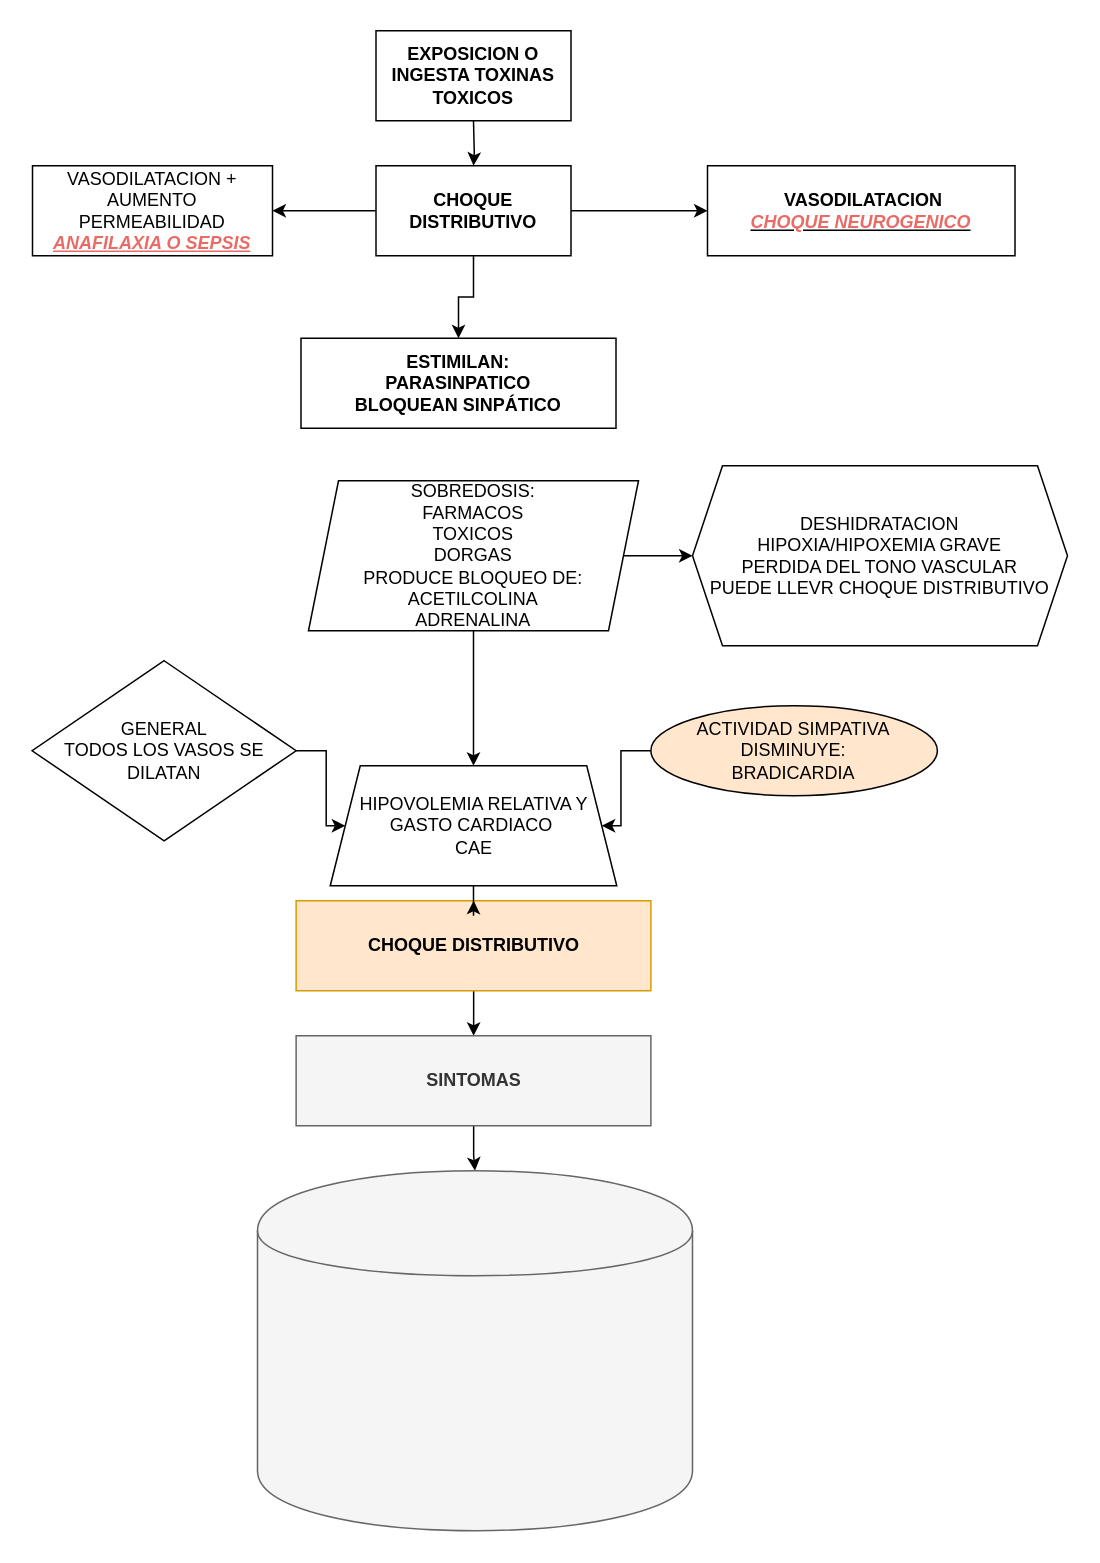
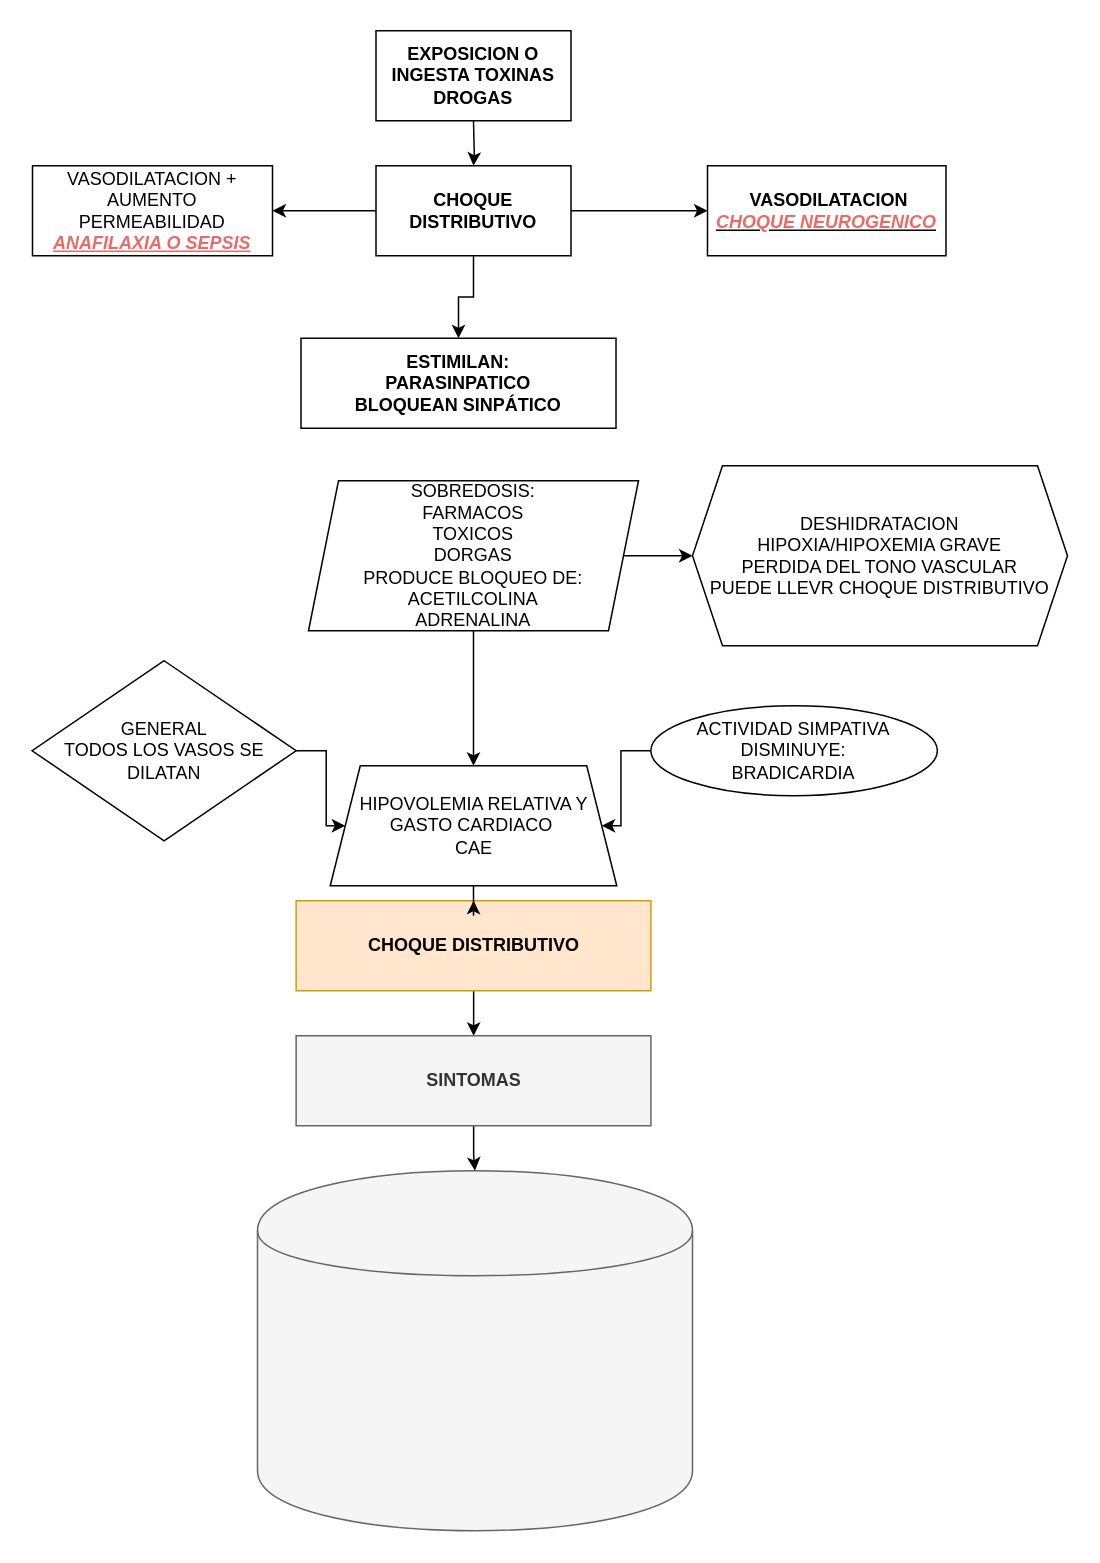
  <mxCell id="0" />
  <mxCell id="1" parent="0" />
  <mxCell id="2" value="" style="edgeStyle=orthogonalEdgeStyle;rounded=0;orthogonalLoop=1;jettySize=auto;html=1;" edge="1" parent="1" source="5" target="6"><mxGeometry relative="1" as="geometry" /></mxCell>
  <mxCell id="3" value="" style="edgeStyle=orthogonalEdgeStyle;rounded=0;orthogonalLoop=1;jettySize=auto;html=1;" edge="1" parent="1" source="5" target="7"><mxGeometry relative="1" as="geometry" /></mxCell>
  <mxCell id="4" value="" style="edgeStyle=orthogonalEdgeStyle;rounded=0;orthogonalLoop=1;jettySize=auto;html=1;" edge="1" parent="1" source="5" target="10"><mxGeometry relative="1" as="geometry" /></mxCell>
  <mxCell id="5" value="&lt;b&gt;CHOQUE DISTRIBUTIVO&lt;/b&gt;" style="whiteSpace=wrap;html=1;" vertex="1" parent="1"><mxGeometry x="250" y="110" width="130" height="60" as="geometry" /></mxCell>
- <mxCell id="6" value="&lt;b&gt;&amp;nbsp;VASODILATACION&lt;br&gt;&lt;i&gt;&lt;u&gt;&lt;font color=&quot;#ea6b66&quot;&gt;CHOQUE NEUROGENICO&lt;/font&gt;&lt;/u&gt;&lt;/i&gt;&lt;br&gt;&lt;/b&gt;" style="whiteSpace=wrap;html=1;" vertex="1" parent="1"><mxGeometry x="471" y="110" width="205" height="60" as="geometry" /></mxCell>
+ <mxCell id="6" value="&lt;b&gt;&amp;nbsp;VASODILATACION&lt;br&gt;&lt;i&gt;&lt;u&gt;&lt;font color=&quot;#ea6b66&quot;&gt;CHOQUE NEUROGENICO&lt;/font&gt;&lt;/u&gt;&lt;/i&gt;&lt;br&gt;&lt;/b&gt;" style="whiteSpace=wrap;html=1;" vertex="1" parent="1"><mxGeometry x="471" y="110" width="159" height="60" as="geometry" /></mxCell>
  <mxCell id="7" value="VASODILATACION + AUMENTO PERMEABILIDAD&lt;br&gt;&lt;i&gt;&lt;font color=&quot;#ea6b66&quot;&gt;&lt;b&gt;&lt;u&gt;ANAFILAXIA O SEPSIS&lt;/u&gt;&lt;/b&gt;&lt;/font&gt;&lt;/i&gt;" style="whiteSpace=wrap;html=1;" vertex="1" parent="1"><mxGeometry x="21" y="110" width="160" height="60" as="geometry" /></mxCell>
  <mxCell id="8" value="" style="edgeStyle=orthogonalEdgeStyle;rounded=0;orthogonalLoop=1;jettySize=auto;html=1;" edge="1" parent="1" target="5"><mxGeometry relative="1" as="geometry"><mxPoint x="315" y="80" as="sourcePoint" /></mxGeometry></mxCell>
- <mxCell id="9" value="&lt;b&gt;EXPOSICION O INGESTA TOXINAS TOXICOS&lt;/b&gt;" style="whiteSpace=wrap;html=1;" vertex="1" parent="1"><mxGeometry x="250" width="130" height="60" as="geometry" y="20" /></mxCell>
+ <mxCell id="9" value="&lt;b&gt;EXPOSICION O INGESTA TOXINAS DROGAS&lt;/b&gt;" style="whiteSpace=wrap;html=1;" vertex="1" parent="1"><mxGeometry x="250" width="130" height="60" as="geometry" y="20" /></mxCell>
  <mxCell id="10" value="&lt;b&gt;ESTIMILAN:&lt;br&gt;PARASINPATICO&lt;br&gt;BLOQUEAN SINPÁTICO&lt;br&gt;&lt;/b&gt;" style="whiteSpace=wrap;html=1;" vertex="1" parent="1"><mxGeometry x="200" y="225" width="210" height="60" as="geometry" /></mxCell>
  <mxCell id="11" value="" style="edgeStyle=orthogonalEdgeStyle;rounded=0;orthogonalLoop=1;jettySize=auto;html=1;" edge="1" parent="1" source="12" target="24"><mxGeometry relative="1" as="geometry" /></mxCell>
  <mxCell id="12" value="&lt;b&gt;CHOQUE DISTRIBUTIVO&lt;/b&gt;" style="whiteSpace=wrap;html=1;fillColor=#ffe6cc;strokeColor=#d79b00;" vertex="1" parent="1"><mxGeometry x="196.75" y="600" width="236.5" height="60" as="geometry" /></mxCell>
  <mxCell id="13" value="" style="edgeStyle=orthogonalEdgeStyle;rounded=0;orthogonalLoop=1;jettySize=auto;html=1;" edge="1" parent="1" source="14" target="16"><mxGeometry relative="1" as="geometry" /></mxCell>
  <mxCell id="14" value="GENERAL&lt;br&gt;TODOS LOS VASOS SE DILATAN" style="rhombus;whiteSpace=wrap;html=1;" vertex="1" parent="1"><mxGeometry x="20.75" y="440" width="176" height="120" as="geometry" /></mxCell>
  <mxCell id="15" value="" style="edgeStyle=orthogonalEdgeStyle;rounded=0;orthogonalLoop=1;jettySize=auto;html=1;" edge="1" parent="1" source="16" target="12"><mxGeometry relative="1" as="geometry" /></mxCell>
  <mxCell id="16" value="HIPOVOLEMIA RELATIVA Y &lt;br&gt;GASTO CARDIACO&amp;nbsp;&lt;br&gt;CAE" style="shape=trapezoid;perimeter=trapezoidPerimeter;whiteSpace=wrap;html=1;fixedSize=1;" vertex="1" parent="1"><mxGeometry x="219.5" y="510" width="191" height="80" as="geometry" /></mxCell>
  <mxCell id="17" value="" style="edgeStyle=orthogonalEdgeStyle;rounded=0;orthogonalLoop=1;jettySize=auto;html=1;" edge="1" parent="1" source="18" target="16"><mxGeometry relative="1" as="geometry" /></mxCell>
- <mxCell id="18" value="ACTIVIDAD SIMPATIVA DISMINUYE:&lt;br&gt;BRADICARDIA" style="ellipse;whiteSpace=wrap;html=1;fillColor=#ffe6cc;" vertex="1" parent="1"><mxGeometry x="433.25" y="470" width="191" height="60" as="geometry" /></mxCell>
+ <mxCell id="18" value="ACTIVIDAD SIMPATIVA DISMINUYE:&lt;br&gt;BRADICARDIA" style="ellipse;whiteSpace=wrap;html=1;" vertex="1" parent="1"><mxGeometry x="433.25" y="470" width="191" height="60" as="geometry" /></mxCell>
  <mxCell id="19" value="" style="edgeStyle=orthogonalEdgeStyle;rounded=0;orthogonalLoop=1;jettySize=auto;html=1;" edge="1" parent="1" source="21" target="16"><mxGeometry relative="1" as="geometry" /></mxCell>
  <mxCell id="20" value="" style="edgeStyle=orthogonalEdgeStyle;rounded=0;orthogonalLoop=1;jettySize=auto;html=1;" edge="1" parent="1" source="21" target="22"><mxGeometry relative="1" as="geometry" /></mxCell>
  <mxCell id="21" value="SOBREDOSIS:&lt;br&gt;FARMACOS&lt;br&gt;TOXICOS&lt;br&gt;DORGAS&lt;br&gt;PRODUCE BLOQUEO DE:&lt;br&gt;ACETILCOLINA&lt;br&gt;ADRENALINA" style="shape=parallelogram;perimeter=parallelogramPerimeter;whiteSpace=wrap;html=1;fixedSize=1;" vertex="1" parent="1"><mxGeometry x="205" y="320" width="220" height="100" as="geometry" /></mxCell>
  <mxCell id="22" value="DESHIDRATACION&lt;br&gt;HIPOXIA/HIPOXEMIA GRAVE&lt;br&gt;PERDIDA DEL TONO VASCULAR&lt;br&gt;PUEDE LLEVR CHOQUE DISTRIBUTIVO" style="shape=hexagon;perimeter=hexagonPerimeter2;whiteSpace=wrap;html=1;fixedSize=1;" vertex="1" parent="1"><mxGeometry x="461" y="310" width="250" height="120" as="geometry" /></mxCell>
  <mxCell id="23" value="" style="edgeStyle=orthogonalEdgeStyle;rounded=0;orthogonalLoop=1;jettySize=auto;html=1;" edge="1" parent="1" source="24" target="25"><mxGeometry relative="1" as="geometry" /></mxCell>
  <mxCell id="24" value="&lt;b&gt;SINTOMAS&lt;/b&gt;" style="whiteSpace=wrap;html=1;fillColor=#f5f5f5;strokeColor=#666666;fontColor=#333333;" vertex="1" parent="1"><mxGeometry x="196.75" y="690" width="236.5" height="60" as="geometry" /></mxCell>
  <mxCell id="25" value="" style="shape=cylinder;whiteSpace=wrap;html=1;boundedLbl=1;backgroundOutline=1;fontColor=#333333;strokeColor=#666666;fillColor=#f5f5f5;" vertex="1" parent="1"><mxGeometry x="171" y="780" width="290" height="240" as="geometry" /></mxCell>
